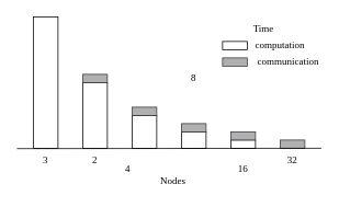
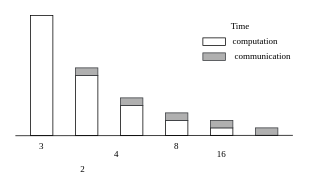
  <mxCell id="0" />
  <mxCell id="1" parent="0" />
  <mxCell id="2" value="" style="rounded=0;whiteSpace=wrap;html=1;" parent="1" vertex="1"><mxGeometry x="40" y="20" width="30" height="160" as="geometry" /></mxCell>
  <mxCell id="3" value="" style="rounded=0;whiteSpace=wrap;html=1;" parent="1" vertex="1"><mxGeometry x="100" y="100" width="30" height="80" as="geometry" /></mxCell>
  <mxCell id="4" value="" style="rounded=0;whiteSpace=wrap;html=1;" parent="1" vertex="1"><mxGeometry x="160" y="140" width="30" height="40" as="geometry" /></mxCell>
  <mxCell id="5" value="" style="rounded=0;whiteSpace=wrap;html=1;" parent="1" vertex="1"><mxGeometry x="220" y="160" width="30" height="20" as="geometry" /></mxCell>
  <mxCell id="6" value="" style="rounded=0;whiteSpace=wrap;html=1;" parent="1" vertex="1"><mxGeometry x="280" y="170" width="30" height="10" as="geometry" /></mxCell>
  <mxCell id="7" value="" style="rounded=0;whiteSpace=wrap;html=1;fillColor=#B0B0B0;strokeColor=#36393d;" parent="1" vertex="1"><mxGeometry x="220" y="150" width="30" height="10" as="geometry" /></mxCell>
  <mxCell id="8" value="" style="rounded=0;whiteSpace=wrap;html=1;fillColor=#B0B0B0;strokeColor=#36393d;" parent="1" vertex="1"><mxGeometry x="160" y="130" width="30" height="10" as="geometry" /></mxCell>
  <mxCell id="9" value="" style="rounded=0;whiteSpace=wrap;html=1;fillColor=#B0B0B0;strokeColor=#36393d;" parent="1" vertex="1"><mxGeometry x="100" y="90" width="30" height="10" as="geometry" /></mxCell>
  <mxCell id="10" value="" style="rounded=0;whiteSpace=wrap;html=1;fillColor=#B0B0B0;strokeColor=#36393d;" parent="1" vertex="1"><mxGeometry x="280" y="160" width="30" height="10" as="geometry" /></mxCell>
  <mxCell id="11" value="" style="rounded=0;whiteSpace=wrap;html=1;fillColor=#B0B0B0;strokeColor=#36393d;" parent="1" vertex="1"><mxGeometry x="340" y="170" width="30" height="10" as="geometry" /></mxCell>
  <mxCell id="12" value="" style="endArrow=none;html=1;rounded=0;" parent="1" edge="1"><mxGeometry width="50" height="50" relative="1" as="geometry"><mxPoint x="20" y="180.43" as="sourcePoint" /><mxPoint x="390" y="180" as="targetPoint" /></mxGeometry></mxCell>
- <mxCell id="13" value="Nodes" style="text;html=1;align=center;verticalAlign=middle;whiteSpace=wrap;rounded=0;fontFamily=newcomputermodern;" parent="1" vertex="1"><mxGeometry x="180" y="210" width="60" height="20" as="geometry" /></mxCell>
  <mxCell id="14" value="3" style="text;html=1;align=center;verticalAlign=middle;whiteSpace=wrap;rounded=0;fontFamily=newcomputermodern;" parent="1" vertex="1"><mxGeometry x="40" y="180" width="30" height="30" as="geometry" /></mxCell>
- <mxCell id="15" value="2" style="text;html=1;align=center;verticalAlign=middle;whiteSpace=wrap;rounded=0;fontFamily=newcomputermodern;" parent="1" vertex="1"><mxGeometry x="100" y="180" width="30" height="30" as="geometry" /></mxCell>
+ <mxCell id="15" value="2" style="text;html=1;align=center;verticalAlign=middle;whiteSpace=wrap;rounded=0;fontFamily=newcomputermodern;" parent="1" vertex="1"><mxGeometry x="95" y="210" width="30" height="30" as="geometry" /></mxCell>
  <mxCell id="16" value="4" style="text;html=1;align=center;verticalAlign=middle;whiteSpace=wrap;rounded=0;fontFamily=newcomputermodern;" parent="1" vertex="1"><mxGeometry x="140" y="190" width="30" height="30" as="geometry" /></mxCell>
- <mxCell id="17" value="8" style="text;html=1;align=center;verticalAlign=middle;whiteSpace=wrap;rounded=0;fontFamily=newcomputermodern;" parent="1" vertex="1"><mxGeometry x="220" y="80" width="30" height="30" as="geometry" /></mxCell>
+ <mxCell id="17" value="8" style="text;html=1;align=center;verticalAlign=middle;whiteSpace=wrap;rounded=0;fontFamily=newcomputermodern;" parent="1" vertex="1"><mxGeometry x="220" y="180" width="30" height="30" as="geometry" /></mxCell>
  <mxCell id="18" value="16" style="text;html=1;align=center;verticalAlign=middle;whiteSpace=wrap;rounded=0;fontFamily=newcomputermodern;" parent="1" vertex="1"><mxGeometry x="280" y="190" width="30" height="30" as="geometry" /></mxCell>
- <mxCell id="19" value="32" style="text;html=1;align=center;verticalAlign=middle;whiteSpace=wrap;rounded=0;fontFamily=newcomputermodern;" parent="1" vertex="1"><mxGeometry x="340" y="180" width="30" height="30" as="geometry" /></mxCell>
  <mxCell id="20" value="" style="rounded=0;whiteSpace=wrap;html=1;fillColor=#B0B0B0;strokeColor=#36393d;" parent="1" vertex="1"><mxGeometry x="270" y="70" width="30" height="10" as="geometry" /></mxCell>
  <mxCell id="21" value="" style="rounded=0;whiteSpace=wrap;html=1;" parent="1" vertex="1"><mxGeometry x="270" y="50" width="30" height="10" as="geometry" /></mxCell>
  <mxCell id="22" value="communication" style="text;html=1;align=center;verticalAlign=middle;whiteSpace=wrap;rounded=0;fontFamily=newcomputermodern;" parent="1" vertex="1"><mxGeometry x="320" y="60" width="60" height="30" as="geometry" /></mxCell>
  <mxCell id="23" value="computation" style="text;html=1;align=center;verticalAlign=middle;whiteSpace=wrap;rounded=0;fontFamily=newcomputermodern;" parent="1" vertex="1"><mxGeometry x="310" y="40" width="60" height="30" as="geometry" /></mxCell>
  <mxCell id="24" value="Time" style="text;html=1;align=center;verticalAlign=middle;whiteSpace=wrap;rounded=0;fontFamily=newcomputermodern;" parent="1" vertex="1"><mxGeometry x="290" y="20" width="60" height="30" as="geometry" /></mxCell>
